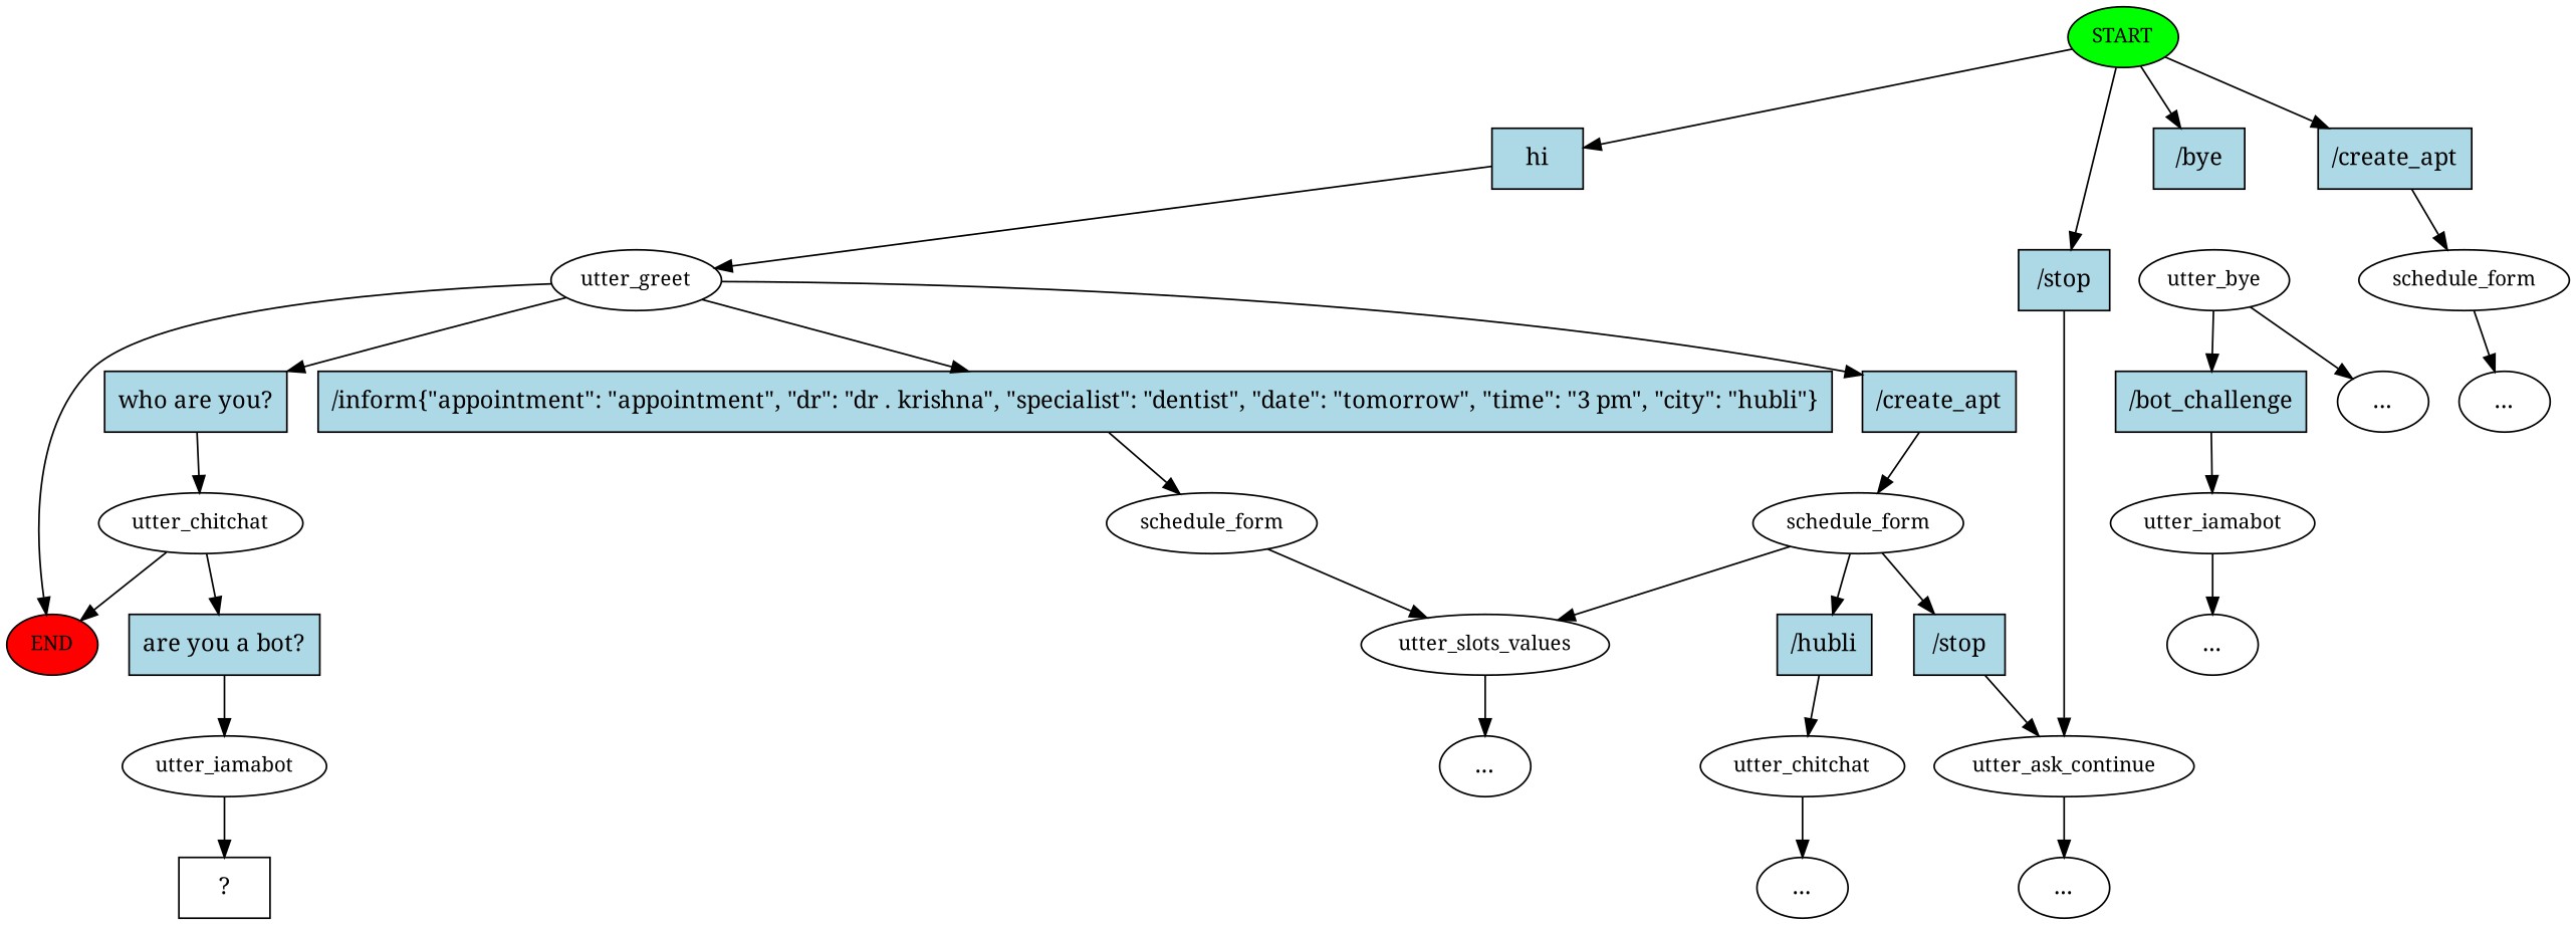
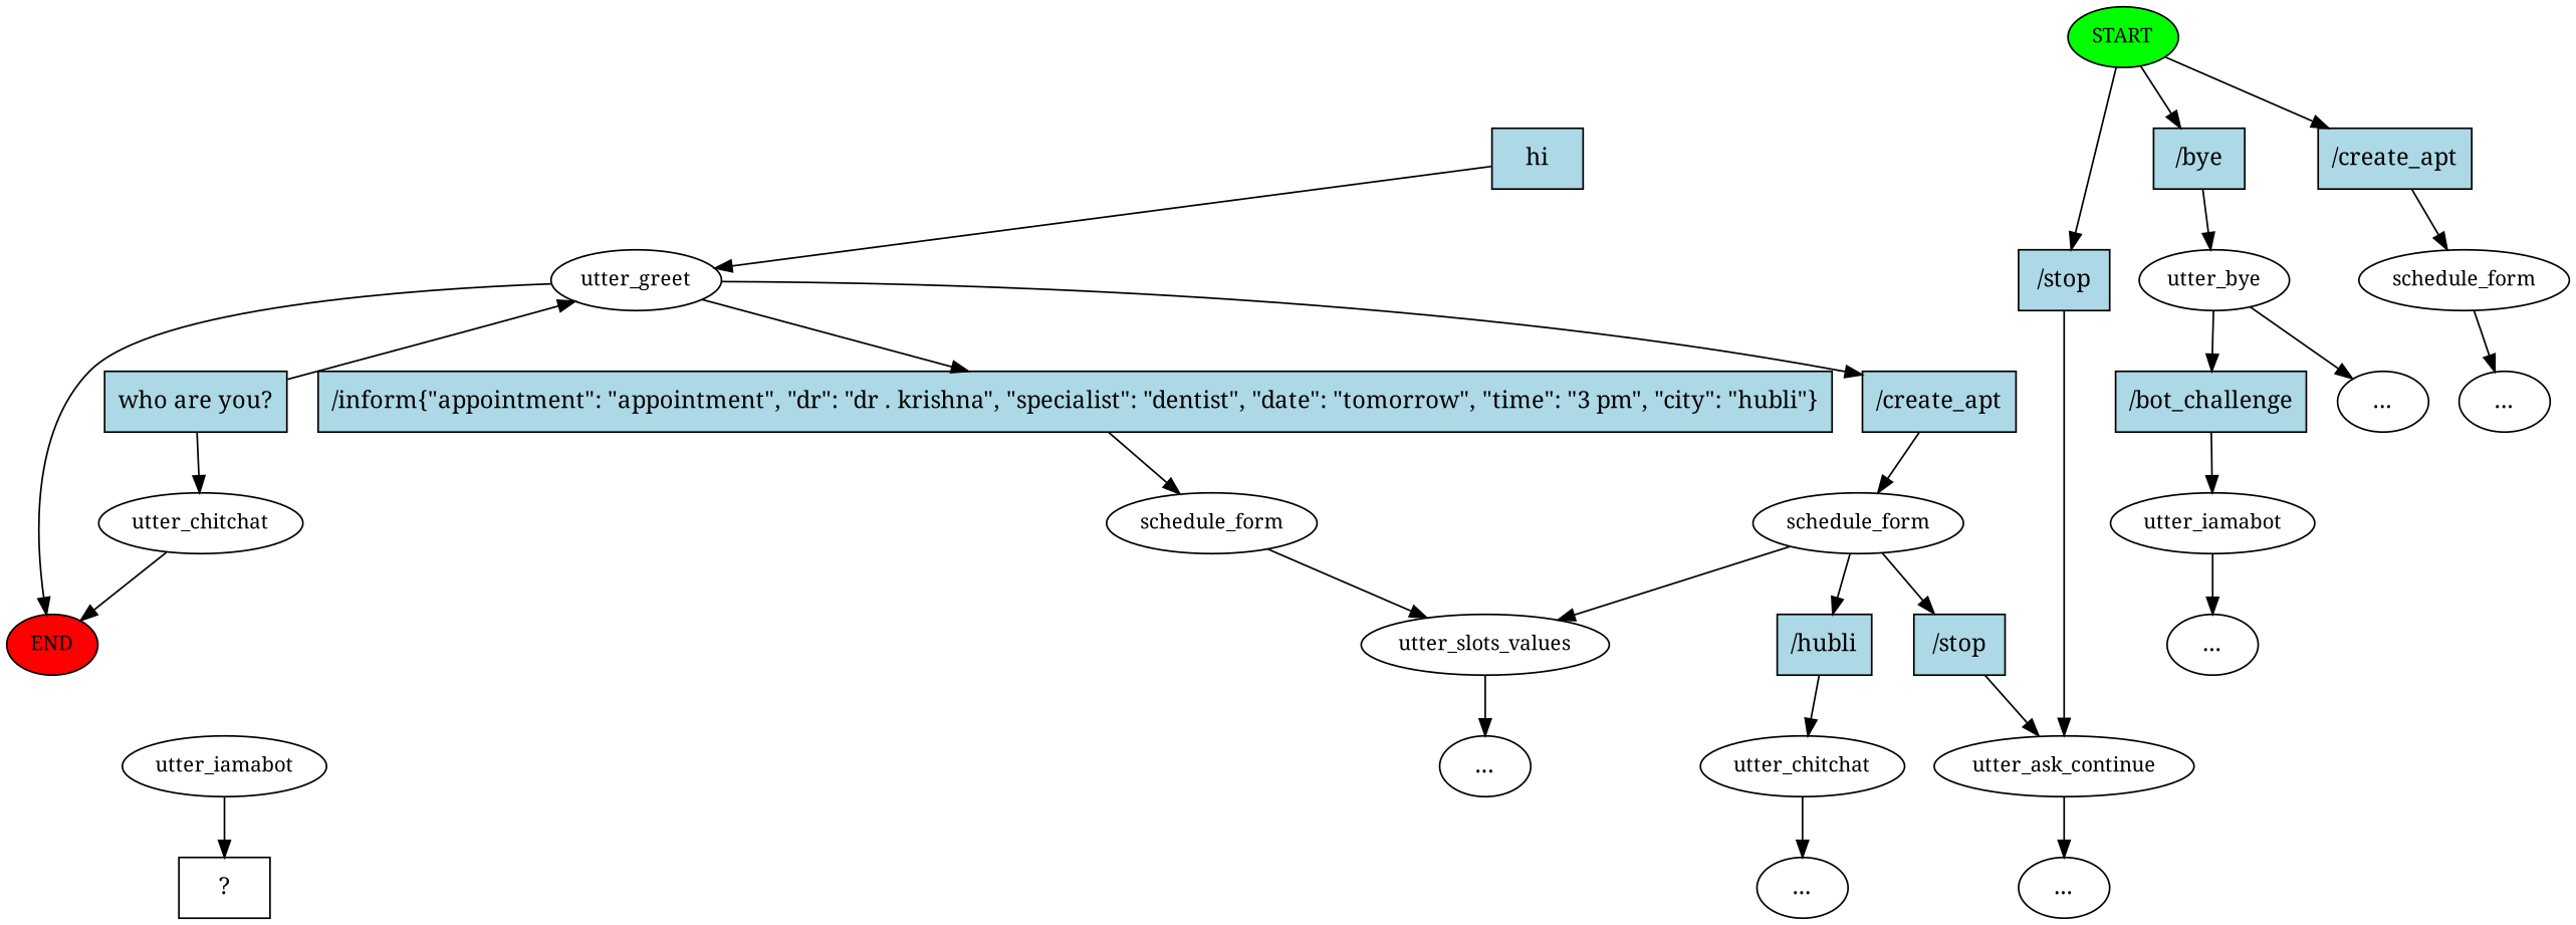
  digraph {
    fontname="Noto Serif"
    node [fontname="Noto Serif"]
    edge [fontname="Noto Serif"]
    n1 [fillcolor=green fontsize=12 label=START style=filled]
    n2 [fillcolor=lightblue label=hi shape=rect style=filled]
    n3 [fillcolor=lightblue label="/bye" shape=rect style=filled]
    n4 [fillcolor=lightblue label="/create_apt" shape=rect style=filled]
    n5 [fillcolor=lightblue label="/stop" shape=rect style=filled]
    n6 [fontsize=12 label=utter_greet]
    n7 [fontsize=12 label=utter_bye]
    n8 [fontsize=12 label=schedule_form]
    n9 [fillcolor=lightblue label="/bot_challenge" shape=rect style=filled]
    n10 [fontsize=12 label=utter_iamabot]
    n11 [fontsize=12 label=utter_ask_continue]
    n12 [fillcolor=red fontsize=12 label=END style=filled]
    n13 [fillcolor=lightblue label="/create_apt" shape=rect style=filled]
    n14 [fillcolor=lightblue label="/inform\{\"appointment\":\ \"appointment\",\ \"dr\":\ \"dr\ \.\ krishna\",\ \"specialist\":\ \"dentist\",\ \"date\":\ \"tomorrow\",\ \"time\":\ \"3\ pm\",\ \"city\":\ \"hubli\"\}" shape=rect style=filled]
    n15 [fillcolor=lightblue label="who\ are\ you\?" shape=rect style=filled]
    n16 [fontsize=12 label=schedule_form]
    n17 [fontsize=12 label=schedule_form]
    n18 [fontsize=12 label=utter_chitchat]
    n19 [fontsize=12 label=utter_slots_values]
    n20 [fillcolor=lightblue label="/hubli" shape=rect style=filled]
    n21 [fillcolor=lightblue label="/stop" shape=rect style=filled]
    n22 [label="..."]
    n23 [fontsize=12 label=utter_chitchat]
    n24 [label="..."]
    n25 [label="..."]
    n26 [label="..."]
    n27 [label="..."]
    n28 [label="..."]
-   n29 [fillcolor=lightblue label="are\ you\ a\ bot\?" shape=rect style=filled]
    n30 [fontsize=12 label=utter_iamabot]
    n31 [label="  ?  " shape=rect]
-   n1 -> n2
    n1 -> n3
    n1 -> n4
    n1 -> n5
    n2 -> n6
+   n3 -> n7
    n4 -> n8
    n5 -> n11
    n6 -> n12
    n6 -> n13
    n6 -> n14
-   n6 -> n15
+   n15 -> n6
    n7 -> n9
    n7 -> n26
    n8 -> n27
    n9 -> n10
    n10 -> n28
    n11 -> n25
    n13 -> n16
    n14 -> n17
    n15 -> n18
    n16 -> n19
    n16 -> n20
    n16 -> n21
    n17 -> n19
    n18 -> n12
-   n18 -> n29
    n19 -> n22
    n20 -> n23
    n21 -> n11
    n23 -> n24
-   n29 -> n30
    n30 -> n31
  }
